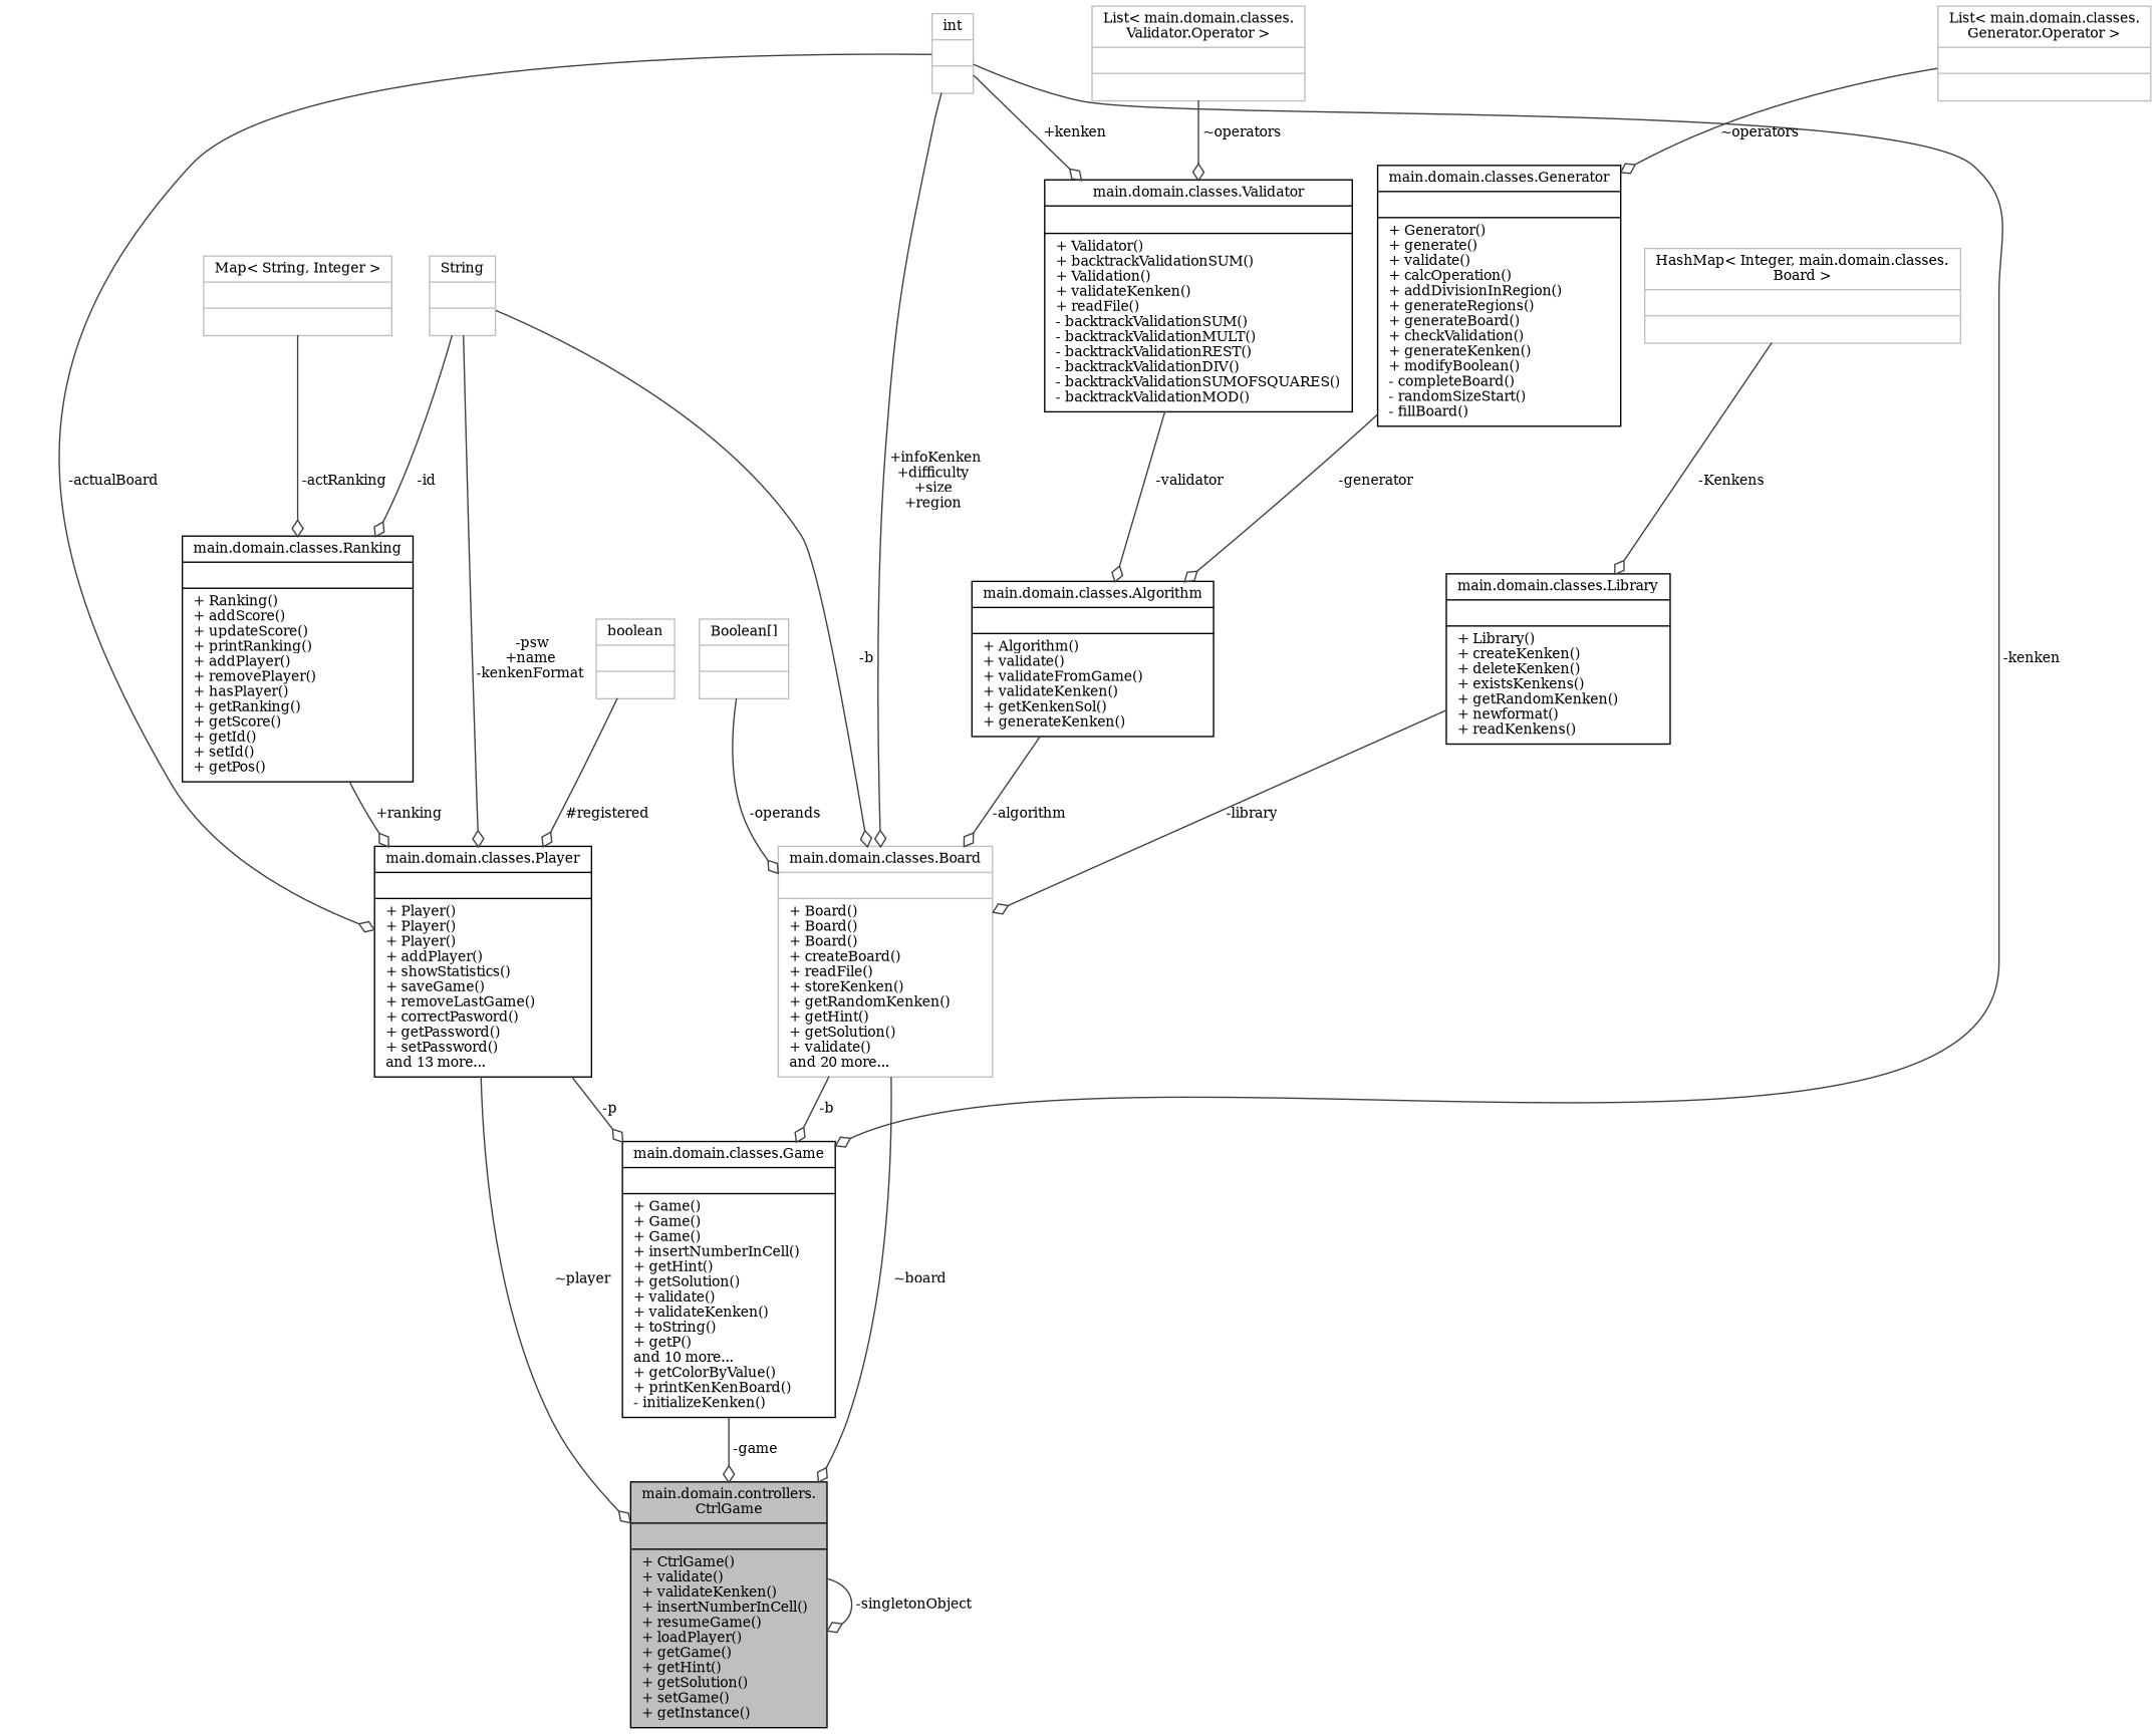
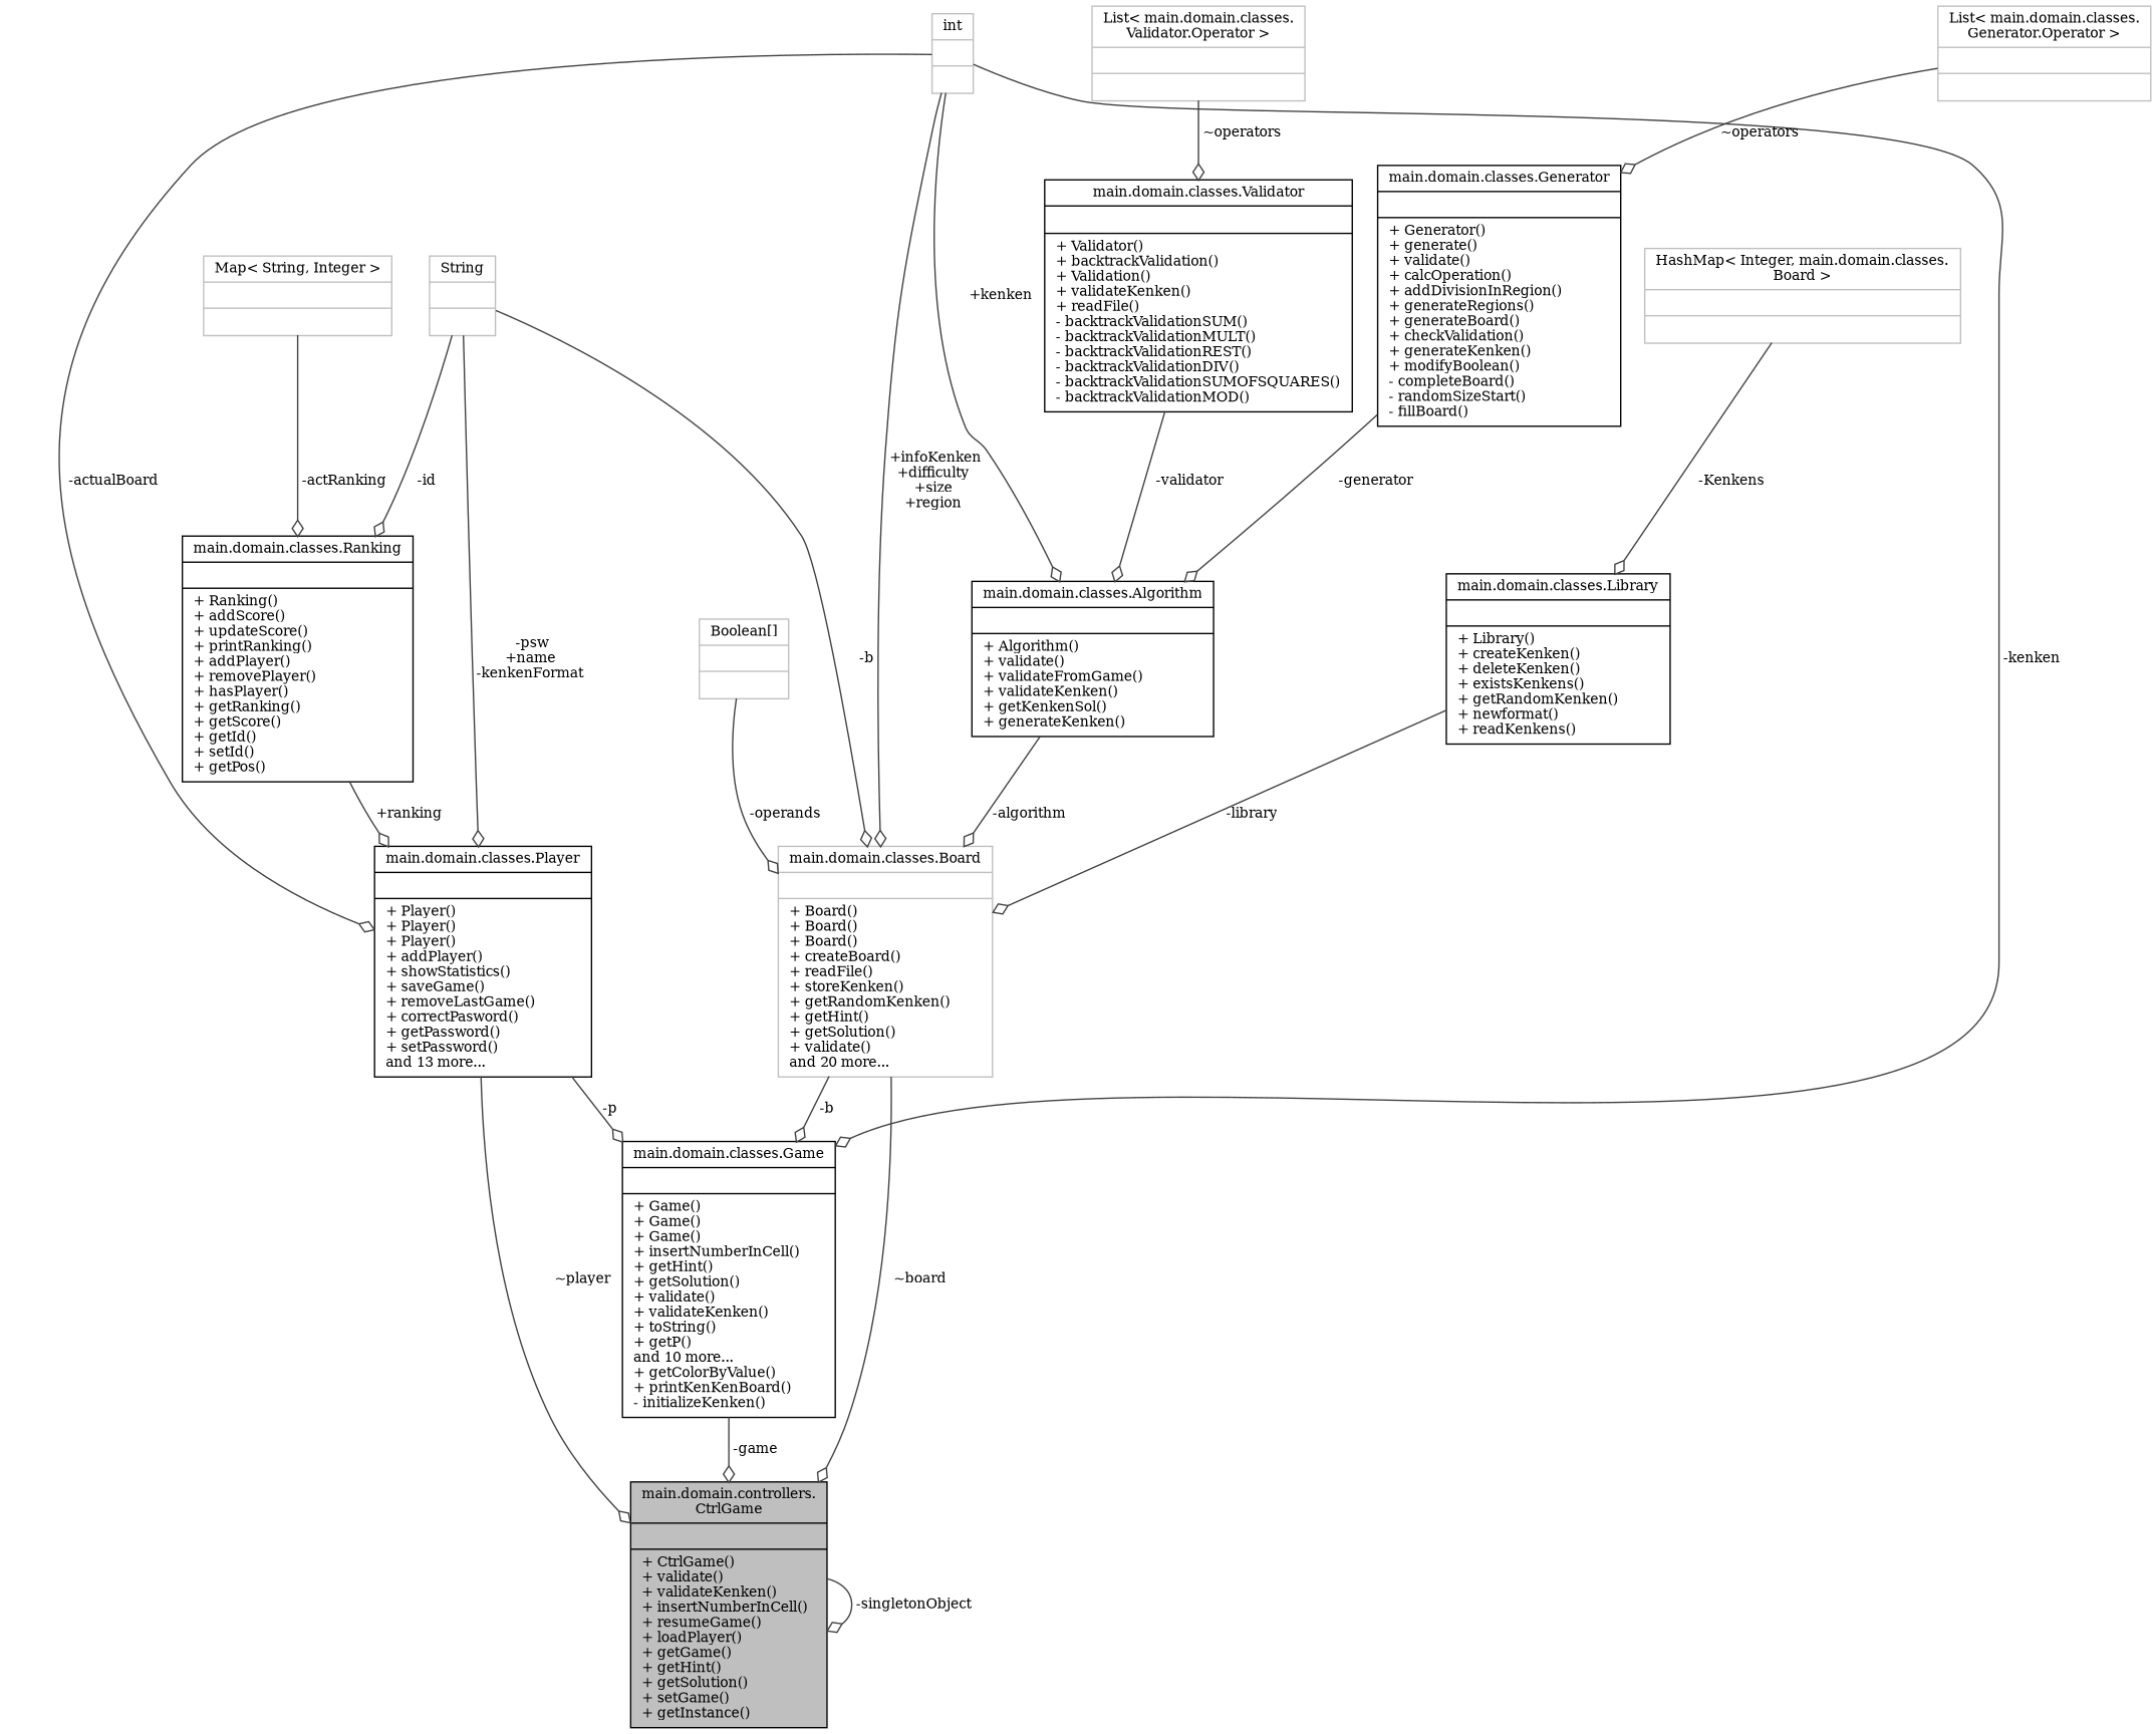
  digraph {
    fontname="DejaVu Serif"
    node [color=grey75 fillcolor=white fontname="DejaVu Serif" fontsize=10 shape=record style=filled]
    edge [arrowhead=odiamond color=grey25 fontname="DejaVu Serif" fontsize=10 labelfontname=Helvetica labelfontsize=10 style=solid]
    n1 [color=black fillcolor=grey75 fontcolor=black height=0.2 label="{main.domain.controllers.\lCtrlGame\n||+ CtrlGame()\l+ validate()\l+ validateKenken()\l+ insertNumberInCell()\l+ resumeGame()\l+ loadPlayer()\l+ getGame()\l+ getHint()\l+ getSolution()\l+ setGame()\l+ getInstance()\l}" width=0.4]
    n2 [color=black height=0.2 label="{main.domain.classes.Game\n||+ Game()\l+ Game()\l+ Game()\l+ insertNumberInCell()\l+ getHint()\l+ getSolution()\l+ validate()\l+ validateKenken()\l+ toString()\l+ getP()\land 10 more...\l+ getColorByValue()\l+ printKenKenBoard()\l- initializeKenken()\l}" width=0.4]
    n3 [height=0.2 label="{String\n||}" width=0.4]
    n4 [color=black height=0.2 label="{main.domain.classes.Player\n||+ Player()\l+ Player()\l+ Player()\l+ addPlayer()\l+ showStatistics()\l+ saveGame()\l+ removeLastGame()\l+ correctPasword()\l+ getPassword()\l+ setPassword()\land 13 more...\l}" width=0.4]
    n5 [color=black height=0.2 label="{main.domain.classes.Ranking\n||+ Ranking()\l+ addScore()\l+ updateScore()\l+ printRanking()\l+ addPlayer()\l+ removePlayer()\l+ hasPlayer()\l+ getRanking()\l+ getScore()\l+ getId()\l+ setId()\l+ getPos()\l}" width=0.4]
    n6 [height=0.2 label="{main.domain.classes.Board\n||+ Board()\l+ Board()\l+ Board()\l+ createBoard()\l+ readFile()\l+ storeKenken()\l+ getRandomKenken()\l+ getHint()\l+ getSolution()\l+ validate()\land 20 more...\l}" width=0.4]
    n7 [height=0.2 label="{Map\< String, Integer \>\n||}" width=0.4]
    n8 [height=0.2 label="{int\n||}" width=0.4]
-   n9 [color=black height=0.2 label="{main.domain.classes.Validator\n||+ Validator()\l+ backtrackValidationSUM()\l+ Validation()\l+ validateKenken()\l+ readFile()\l- backtrackValidationSUM()\l- backtrackValidationMULT()\l- backtrackValidationREST()\l- backtrackValidationDIV()\l- backtrackValidationSUMOFSQUARES()\l- backtrackValidationMOD()\l}" width=0.4]
+   n9 [color=black height=0.2 label="{main.domain.classes.Validator\n||+ Validator()\l+ backtrackValidation()\l+ Validation()\l+ validateKenken()\l+ readFile()\l- backtrackValidationSUM()\l- backtrackValidationMULT()\l- backtrackValidationREST()\l- backtrackValidationDIV()\l- backtrackValidationSUMOFSQUARES()\l- backtrackValidationMOD()\l}" width=0.4]
    n10 [color=black height=0.2 label="{main.domain.classes.Algorithm\n||+ Algorithm()\l+ validate()\l+ validateFromGame()\l+ validateKenken()\l+ getKenkenSol()\l+ generateKenken()\l}" width=0.4]
    n11 [color=black height=0.2 label="{main.domain.classes.Generator\n||+ Generator()\l+ generate()\l+ validate()\l+ calcOperation()\l+ addDivisionInRegion()\l+ generateRegions()\l+ generateBoard()\l+ checkValidation()\l+ generateKenken()\l+ modifyBoolean()\l- completeBoard()\l- randomSizeStart()\l- fillBoard()\l}" width=0.4]
-   n12 [height=0.2 label="{boolean\n||}" width=0.4]
    n13 [color=black height=0.2 label="{main.domain.classes.Library\n||+ Library()\l+ createKenken()\l+ deleteKenken()\l+ existsKenkens()\l+ getRandomKenken()\l+ newformat()\l+ readKenkens()\l}" width=0.4]
    n14 [height=0.2 label="{HashMap\< Integer, main.domain.classes.\lBoard \>\n||}" width=0.4]
    n15 [height=0.2 label="{Boolean[]\n||}" width=0.4]
    n16 [height=0.2 label="{List\< main.domain.classes.\lValidator.Operator \>\n||}" width=0.4]
    n17 [height=0.2 label="{List\< main.domain.classes.\lGenerator.Operator \>\n||}" width=0.4]
    n1 -> n1 [label=" -singletonObject"]
    n2 -> n1 [label=" -game"]
    n3 -> n4 [label=" -psw\n+name\n-kenkenFormat"]
    n3 -> n5 [label=" -id"]
    n3 -> n6 [label=" -b"]
    n4 -> n1 [label=" ~player"]
    n4 -> n2 [label=" -p"]
    n5 -> n4 [label=" +ranking"]
    n6 -> n1 [label=" ~board"]
    n6 -> n2 [label=" -b"]
    n7 -> n5 [label=" -actRanking"]
    n8 -> n2 [label=" -kenken"]
    n8 -> n4 [label=" -actualBoard"]
    n8 -> n6 [label=" +infoKenken\n+difficulty\n+size\n+region"]
-   n8 -> n9 [label=" +kenken"]
+   n8 -> n10 [label=" +kenken"]
    n9 -> n10 [label=" -validator"]
    n10 -> n6 [label=" -algorithm"]
    n11 -> n10 [label=" -generator"]
-   n12 -> n4 [label=" #registered"]
    n13 -> n6 [label=" -library"]
    n14 -> n13 [label=" -Kenkens"]
    n15 -> n6 [label=" -operands"]
    n16 -> n9 [label=" ~operators"]
    n17 -> n11 [label=" ~operators"]
  }
